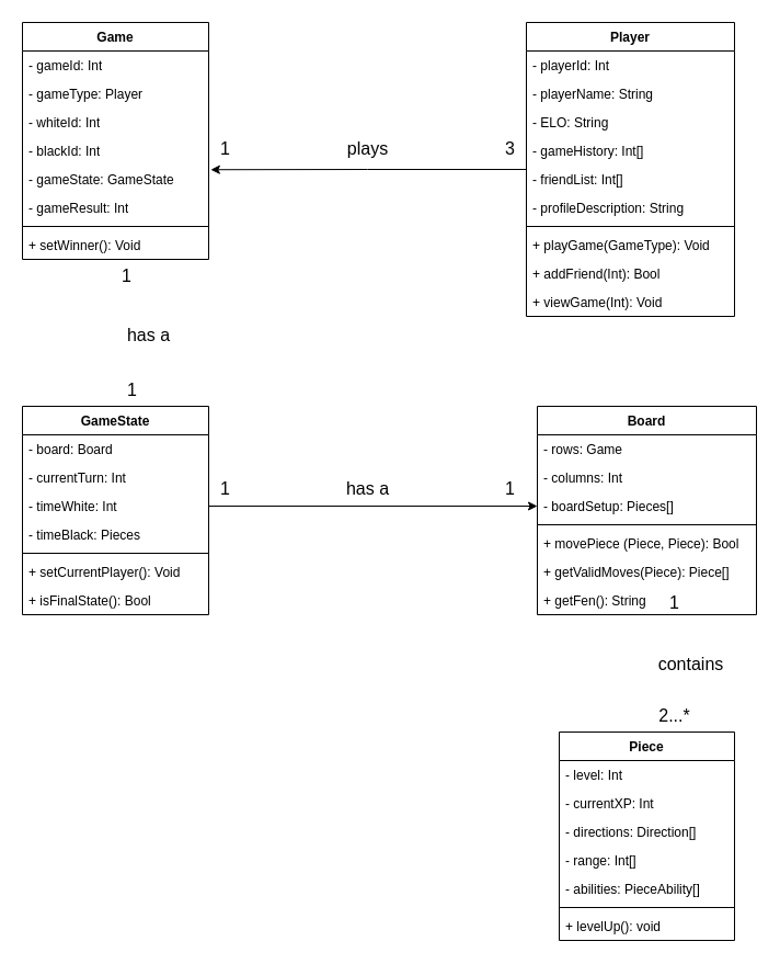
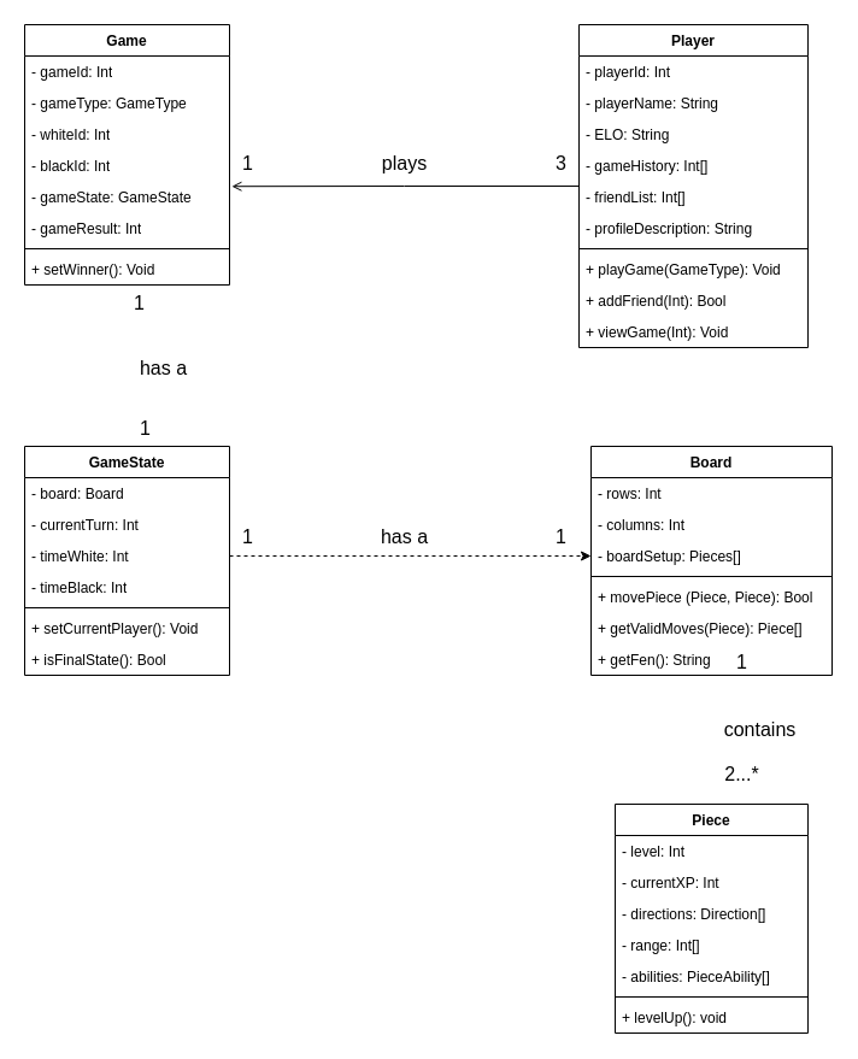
  <mxCell id="0" />
  <mxCell id="1" parent="0" />
  <mxCell id="2" value="Piece&lt;br&gt;" style="swimlane;fontStyle=1;align=center;verticalAlign=top;childLayout=stackLayout;horizontal=1;startSize=26;horizontalStack=0;resizeParent=1;resizeParentMax=0;resizeLast=0;collapsible=1;marginBottom=0;whiteSpace=wrap;html=1;" vertex="1" parent="1"><mxGeometry x="510" y="667" width="160" height="190" as="geometry" /></mxCell>
  <mxCell id="3" value="- level: Int" style="text;strokeColor=none;fillColor=none;align=left;verticalAlign=top;spacingLeft=4;spacingRight=4;overflow=hidden;rotatable=0;points=[[0,0.5],[1,0.5]];portConstraint=eastwest;whiteSpace=wrap;html=1;" vertex="1" parent="2"><mxGeometry y="26" width="160" height="26" as="geometry" /></mxCell>
  <mxCell id="4" value="- currentXP: Int" style="text;strokeColor=none;fillColor=none;align=left;verticalAlign=top;spacingLeft=4;spacingRight=4;overflow=hidden;rotatable=0;points=[[0,0.5],[1,0.5]];portConstraint=eastwest;whiteSpace=wrap;html=1;" vertex="1" parent="2"><mxGeometry y="52" width="160" height="26" as="geometry" /></mxCell>
  <mxCell id="5" value="- directions: Direction[]" style="text;strokeColor=none;fillColor=none;align=left;verticalAlign=top;spacingLeft=4;spacingRight=4;overflow=hidden;rotatable=0;points=[[0,0.5],[1,0.5]];portConstraint=eastwest;whiteSpace=wrap;html=1;" vertex="1" parent="2"><mxGeometry y="78" width="160" height="26" as="geometry" /></mxCell>
  <mxCell id="6" value="- range: Int[]" style="text;strokeColor=none;fillColor=none;align=left;verticalAlign=top;spacingLeft=4;spacingRight=4;overflow=hidden;rotatable=0;points=[[0,0.5],[1,0.5]];portConstraint=eastwest;whiteSpace=wrap;html=1;" vertex="1" parent="2"><mxGeometry y="104" width="160" height="26" as="geometry" /></mxCell>
  <mxCell id="7" value="- abilities: PieceAbility[]" style="text;strokeColor=none;fillColor=none;align=left;verticalAlign=top;spacingLeft=4;spacingRight=4;overflow=hidden;rotatable=0;points=[[0,0.5],[1,0.5]];portConstraint=eastwest;whiteSpace=wrap;html=1;" vertex="1" parent="2"><mxGeometry y="130" width="160" height="26" as="geometry" /></mxCell>
  <mxCell id="8" value="" style="line;strokeWidth=1;fillColor=none;align=left;verticalAlign=middle;spacingTop=-1;spacingLeft=3;spacingRight=3;rotatable=0;labelPosition=right;points=[];portConstraint=eastwest;strokeColor=inherit;" vertex="1" parent="2"><mxGeometry y="156" width="160" height="8" as="geometry" /></mxCell>
  <mxCell id="9" value="+ levelUp(): void" style="text;strokeColor=none;fillColor=none;align=left;verticalAlign=top;spacingLeft=4;spacingRight=4;overflow=hidden;rotatable=0;points=[[0,0.5],[1,0.5]];portConstraint=eastwest;whiteSpace=wrap;html=1;" vertex="1" parent="2"><mxGeometry y="164" width="160" height="26" as="geometry" /></mxCell>
  <mxCell id="10" value="GameState" style="swimlane;fontStyle=1;align=center;verticalAlign=top;childLayout=stackLayout;horizontal=1;startSize=26;horizontalStack=0;resizeParent=1;resizeParentMax=0;resizeLast=0;collapsible=1;marginBottom=0;whiteSpace=wrap;html=1;" vertex="1" parent="1"><mxGeometry x="20" y="370" width="170" height="190" as="geometry" /></mxCell>
  <mxCell id="11" value="- board: Board" style="text;strokeColor=none;fillColor=none;align=left;verticalAlign=top;spacingLeft=4;spacingRight=4;overflow=hidden;rotatable=0;points=[[0,0.5],[1,0.5]];portConstraint=eastwest;whiteSpace=wrap;html=1;" vertex="1" parent="10"><mxGeometry y="26" width="170" height="26" as="geometry" /></mxCell>
  <mxCell id="12" value="- currentTurn: Int" style="text;strokeColor=none;fillColor=none;align=left;verticalAlign=top;spacingLeft=4;spacingRight=4;overflow=hidden;rotatable=0;points=[[0,0.5],[1,0.5]];portConstraint=eastwest;whiteSpace=wrap;html=1;" vertex="1" parent="10"><mxGeometry y="52" width="170" height="26" as="geometry" /></mxCell>
  <mxCell id="13" value="- timeWhite: Int" style="text;strokeColor=none;fillColor=none;align=left;verticalAlign=top;spacingLeft=4;spacingRight=4;overflow=hidden;rotatable=0;points=[[0,0.5],[1,0.5]];portConstraint=eastwest;whiteSpace=wrap;html=1;" vertex="1" parent="10"><mxGeometry y="78" width="170" height="26" as="geometry" /></mxCell>
- <mxCell id="14" value="- timeBlack: Pieces" style="text;strokeColor=none;fillColor=none;align=left;verticalAlign=top;spacingLeft=4;spacingRight=4;overflow=hidden;rotatable=0;points=[[0,0.5],[1,0.5]];portConstraint=eastwest;whiteSpace=wrap;html=1;" vertex="1" parent="10"><mxGeometry y="104" width="170" height="26" as="geometry" /></mxCell>
+ <mxCell id="14" value="- timeBlack: Int" style="text;strokeColor=none;fillColor=none;align=left;verticalAlign=top;spacingLeft=4;spacingRight=4;overflow=hidden;rotatable=0;points=[[0,0.5],[1,0.5]];portConstraint=eastwest;whiteSpace=wrap;html=1;" vertex="1" parent="10"><mxGeometry y="104" width="170" height="26" as="geometry" /></mxCell>
  <mxCell id="15" value="" style="line;strokeWidth=1;fillColor=none;align=left;verticalAlign=middle;spacingTop=-1;spacingLeft=3;spacingRight=3;rotatable=0;labelPosition=right;points=[];portConstraint=eastwest;strokeColor=inherit;" vertex="1" parent="10"><mxGeometry y="130" width="170" height="8" as="geometry" /></mxCell>
  <mxCell id="16" value="+ setCurrentPlayer(): Void" style="text;strokeColor=none;fillColor=none;align=left;verticalAlign=top;spacingLeft=4;spacingRight=4;overflow=hidden;rotatable=0;points=[[0,0.5],[1,0.5]];portConstraint=eastwest;whiteSpace=wrap;html=1;" vertex="1" parent="10"><mxGeometry y="138" width="170" height="26" as="geometry" /></mxCell>
  <mxCell id="17" value="+ isFinalState(): Bool" style="text;strokeColor=none;fillColor=none;align=left;verticalAlign=top;spacingLeft=4;spacingRight=4;overflow=hidden;rotatable=0;points=[[0,0.5],[1,0.5]];portConstraint=eastwest;whiteSpace=wrap;html=1;" vertex="1" parent="10"><mxGeometry y="164" width="170" height="26" as="geometry" /></mxCell>
  <mxCell id="18" value="Board" style="swimlane;fontStyle=1;align=center;verticalAlign=top;childLayout=stackLayout;horizontal=1;startSize=26;horizontalStack=0;resizeParent=1;resizeParentMax=0;resizeLast=0;collapsible=1;marginBottom=0;whiteSpace=wrap;html=1;" vertex="1" parent="1"><mxGeometry x="490" y="370" width="200" height="190" as="geometry" /></mxCell>
- <mxCell id="19" value="- rows: Game" style="text;strokeColor=none;fillColor=none;align=left;verticalAlign=top;spacingLeft=4;spacingRight=4;overflow=hidden;rotatable=0;points=[[0,0.5],[1,0.5]];portConstraint=eastwest;whiteSpace=wrap;html=1;" vertex="1" parent="18"><mxGeometry y="26" width="200" height="26" as="geometry" /></mxCell>
+ <mxCell id="19" value="- rows: Int" style="text;strokeColor=none;fillColor=none;align=left;verticalAlign=top;spacingLeft=4;spacingRight=4;overflow=hidden;rotatable=0;points=[[0,0.5],[1,0.5]];portConstraint=eastwest;whiteSpace=wrap;html=1;" vertex="1" parent="18"><mxGeometry y="26" width="200" height="26" as="geometry" /></mxCell>
  <mxCell id="20" value="- columns: Int" style="text;strokeColor=none;fillColor=none;align=left;verticalAlign=top;spacingLeft=4;spacingRight=4;overflow=hidden;rotatable=0;points=[[0,0.5],[1,0.5]];portConstraint=eastwest;whiteSpace=wrap;html=1;" vertex="1" parent="18"><mxGeometry y="52" width="200" height="26" as="geometry" /></mxCell>
  <mxCell id="21" value="- boardSetup: Pieces[]" style="text;strokeColor=none;fillColor=none;align=left;verticalAlign=top;spacingLeft=4;spacingRight=4;overflow=hidden;rotatable=0;points=[[0,0.5],[1,0.5]];portConstraint=eastwest;whiteSpace=wrap;html=1;" vertex="1" parent="18"><mxGeometry y="78" width="200" height="26" as="geometry" /></mxCell>
  <mxCell id="22" value="" style="line;strokeWidth=1;fillColor=none;align=left;verticalAlign=middle;spacingTop=-1;spacingLeft=3;spacingRight=3;rotatable=0;labelPosition=right;points=[];portConstraint=eastwest;strokeColor=inherit;" vertex="1" parent="18"><mxGeometry y="104" width="200" height="8" as="geometry" /></mxCell>
  <mxCell id="23" value="+ movePiece (Piece, Piece): Bool" style="text;strokeColor=none;fillColor=none;align=left;verticalAlign=top;spacingLeft=4;spacingRight=4;overflow=hidden;rotatable=0;points=[[0,0.5],[1,0.5]];portConstraint=eastwest;whiteSpace=wrap;html=1;" vertex="1" parent="18"><mxGeometry y="112" width="200" height="26" as="geometry" /></mxCell>
  <mxCell id="24" value="+ getValidMoves(Piece): Piece[]" style="text;strokeColor=none;fillColor=none;align=left;verticalAlign=top;spacingLeft=4;spacingRight=4;overflow=hidden;rotatable=0;points=[[0,0.5],[1,0.5]];portConstraint=eastwest;whiteSpace=wrap;html=1;" vertex="1" parent="18"><mxGeometry y="138" width="200" height="26" as="geometry" /></mxCell>
  <mxCell id="25" value="+ getFen(): String" style="text;strokeColor=none;fillColor=none;align=left;verticalAlign=top;spacingLeft=4;spacingRight=4;overflow=hidden;rotatable=0;points=[[0,0.5],[1,0.5]];portConstraint=eastwest;whiteSpace=wrap;html=1;" vertex="1" parent="18"><mxGeometry y="164" width="200" height="26" as="geometry" /></mxCell>
- <mxCell id="26" value="&lt;font style=&quot;font-size: 16px;&quot;&gt;2...*&lt;/font&gt;" style="text;html=1;align=center;verticalAlign=middle;resizable=0;points=[];autosize=1;strokeColor=none;fillColor=none;" vertex="1" parent="1"><mxGeometry x="590" y="637" width="50" height="30" as="geometry" /></mxCell>
+ <mxCell id="26" value="&lt;font style=&quot;font-size: 16px;&quot;&gt;2...*&lt;/font&gt;" style="text;html=1;align=center;verticalAlign=middle;resizable=0;points=[];autosize=1;strokeColor=none;fillColor=none;" vertex="1" parent="1"><mxGeometry x="590" y="627" width="50" height="30" as="geometry" /></mxCell>
  <mxCell id="27" value="&lt;font style=&quot;font-size: 16px;&quot;&gt;1&lt;/font&gt;" style="text;html=1;align=center;verticalAlign=middle;resizable=0;points=[];autosize=1;strokeColor=none;fillColor=none;" vertex="1" parent="1"><mxGeometry x="600" y="534" width="30" height="30" as="geometry" /></mxCell>
  <mxCell id="28" value="&lt;font style=&quot;font-size: 16px;&quot;&gt;1&lt;/font&gt;" style="text;html=1;align=center;verticalAlign=middle;resizable=0;points=[];autosize=1;strokeColor=none;fillColor=none;" vertex="1" parent="1"><mxGeometry x="190" y="430" width="30" height="30" as="geometry" /></mxCell>
- <mxCell id="29" style="edgeStyle=orthogonalEdgeStyle;rounded=0;orthogonalLoop=1;jettySize=auto;html=1;exitX=1;exitY=0.5;exitDx=0;exitDy=0;entryX=0;entryY=0.5;entryDx=0;entryDy=0;" edge="1" parent="1" source="13" target="21"><mxGeometry relative="1" as="geometry" /></mxCell>
+ <mxCell id="29" style="edgeStyle=orthogonalEdgeStyle;rounded=0;orthogonalLoop=1;jettySize=auto;html=1;exitX=1;exitY=0.5;exitDx=0;exitDy=0;entryX=0;entryY=0.5;entryDx=0;entryDy=0;dashed=1;" edge="1" parent="1" source="13" target="21"><mxGeometry relative="1" as="geometry" /></mxCell>
  <mxCell id="30" value="&lt;font style=&quot;font-size: 16px;&quot;&gt;1&lt;/font&gt;" style="text;html=1;align=center;verticalAlign=middle;resizable=0;points=[];autosize=1;strokeColor=none;fillColor=none;" vertex="1" parent="1"><mxGeometry x="450" y="430" width="30" height="30" as="geometry" /></mxCell>
  <mxCell id="31" value="&lt;span style=&quot;font-size: 16px;&quot;&gt;has a&lt;/span&gt;" style="text;html=1;align=center;verticalAlign=middle;resizable=0;points=[];autosize=1;strokeColor=none;fillColor=none;" vertex="1" parent="1"><mxGeometry x="305" y="430" width="60" height="30" as="geometry" /></mxCell>
  <mxCell id="32" value="&lt;font style=&quot;font-size: 16px;&quot;&gt;contains&lt;/font&gt;" style="text;html=1;align=center;verticalAlign=middle;resizable=0;points=[];autosize=1;strokeColor=none;fillColor=none;" vertex="1" parent="1"><mxGeometry x="590" y="590" width="80" height="30" as="geometry" /></mxCell>
  <mxCell id="33" value="Game" style="swimlane;fontStyle=1;align=center;verticalAlign=top;childLayout=stackLayout;horizontal=1;startSize=26;horizontalStack=0;resizeParent=1;resizeParentMax=0;resizeLast=0;collapsible=1;marginBottom=0;whiteSpace=wrap;html=1;" vertex="1" parent="1"><mxGeometry x="20" y="20" width="170" height="216" as="geometry" /></mxCell>
  <mxCell id="34" value="- gameId: Int" style="text;strokeColor=none;fillColor=none;align=left;verticalAlign=top;spacingLeft=4;spacingRight=4;overflow=hidden;rotatable=0;points=[[0,0.5],[1,0.5]];portConstraint=eastwest;whiteSpace=wrap;html=1;" vertex="1" parent="33"><mxGeometry y="26" width="170" height="26" as="geometry" /></mxCell>
- <mxCell id="35" value="- gameType: Player" style="text;strokeColor=none;fillColor=none;align=left;verticalAlign=top;spacingLeft=4;spacingRight=4;overflow=hidden;rotatable=0;points=[[0,0.5],[1,0.5]];portConstraint=eastwest;whiteSpace=wrap;html=1;" vertex="1" parent="33"><mxGeometry y="52" width="170" height="26" as="geometry" /></mxCell>
+ <mxCell id="35" value="- gameType: GameType" style="text;strokeColor=none;fillColor=none;align=left;verticalAlign=top;spacingLeft=4;spacingRight=4;overflow=hidden;rotatable=0;points=[[0,0.5],[1,0.5]];portConstraint=eastwest;whiteSpace=wrap;html=1;" vertex="1" parent="33"><mxGeometry y="52" width="170" height="26" as="geometry" /></mxCell>
  <mxCell id="36" value="- whiteId: Int" style="text;strokeColor=none;fillColor=none;align=left;verticalAlign=top;spacingLeft=4;spacingRight=4;overflow=hidden;rotatable=0;points=[[0,0.5],[1,0.5]];portConstraint=eastwest;whiteSpace=wrap;html=1;" vertex="1" parent="33"><mxGeometry y="78" width="170" height="26" as="geometry" /></mxCell>
  <mxCell id="37" value="- blackId: Int" style="text;strokeColor=none;fillColor=none;align=left;verticalAlign=top;spacingLeft=4;spacingRight=4;overflow=hidden;rotatable=0;points=[[0,0.5],[1,0.5]];portConstraint=eastwest;whiteSpace=wrap;html=1;" vertex="1" parent="33"><mxGeometry y="104" width="170" height="26" as="geometry" /></mxCell>
  <mxCell id="38" value="- gameState: GameState" style="text;strokeColor=none;fillColor=none;align=left;verticalAlign=top;spacingLeft=4;spacingRight=4;overflow=hidden;rotatable=0;points=[[0,0.5],[1,0.5]];portConstraint=eastwest;whiteSpace=wrap;html=1;" vertex="1" parent="33"><mxGeometry y="130" width="170" height="26" as="geometry" /></mxCell>
  <mxCell id="39" value="- gameResult: Int" style="text;strokeColor=none;fillColor=none;align=left;verticalAlign=top;spacingLeft=4;spacingRight=4;overflow=hidden;rotatable=0;points=[[0,0.5],[1,0.5]];portConstraint=eastwest;whiteSpace=wrap;html=1;" vertex="1" parent="33"><mxGeometry y="156" width="170" height="26" as="geometry" /></mxCell>
  <mxCell id="40" value="" style="line;strokeWidth=1;fillColor=none;align=left;verticalAlign=middle;spacingTop=-1;spacingLeft=3;spacingRight=3;rotatable=0;labelPosition=right;points=[];portConstraint=eastwest;strokeColor=inherit;" vertex="1" parent="33"><mxGeometry y="182" width="170" height="8" as="geometry" /></mxCell>
  <mxCell id="41" value="+ setWinner(): Void" style="text;strokeColor=none;fillColor=none;align=left;verticalAlign=top;spacingLeft=4;spacingRight=4;overflow=hidden;rotatable=0;points=[[0,0.5],[1,0.5]];portConstraint=eastwest;whiteSpace=wrap;html=1;" vertex="1" parent="33"><mxGeometry y="190" width="170" height="26" as="geometry" /></mxCell>
  <mxCell id="42" value="&lt;font style=&quot;font-size: 16px;&quot;&gt;1&lt;/font&gt;" style="text;html=1;align=center;verticalAlign=middle;resizable=0;points=[];autosize=1;strokeColor=none;fillColor=none;" vertex="1" parent="1"><mxGeometry x="100" y="236" width="30" height="30" as="geometry" /></mxCell>
  <mxCell id="43" value="&lt;font style=&quot;font-size: 16px;&quot;&gt;1&lt;/font&gt;" style="text;html=1;align=center;verticalAlign=middle;resizable=0;points=[];autosize=1;strokeColor=none;fillColor=none;" vertex="1" parent="1"><mxGeometry x="105" y="340" width="30" height="30" as="geometry" /></mxCell>
  <mxCell id="44" value="&lt;font style=&quot;font-size: 16px;&quot;&gt;has a&lt;/font&gt;" style="text;html=1;align=center;verticalAlign=middle;resizable=0;points=[];autosize=1;strokeColor=none;fillColor=none;" vertex="1" parent="1"><mxGeometry x="105" y="290" width="60" height="30" as="geometry" /></mxCell>
- <mxCell id="45" style="edgeStyle=orthogonalEdgeStyle;rounded=0;orthogonalLoop=1;jettySize=auto;html=1;entryX=1.011;entryY=0.163;entryDx=0;entryDy=0;entryPerimeter=0;" edge="1" parent="1" source="46" target="38"><mxGeometry relative="1" as="geometry" /></mxCell>
+ <mxCell id="45" style="edgeStyle=orthogonalEdgeStyle;rounded=0;orthogonalLoop=1;jettySize=auto;html=1;entryX=1.011;entryY=0.163;entryDx=0;entryDy=0;entryPerimeter=0;endArrow=open;" edge="1" parent="1" source="46" target="38"><mxGeometry relative="1" as="geometry" /></mxCell>
  <mxCell id="46" value="Player" style="swimlane;fontStyle=1;align=center;verticalAlign=top;childLayout=stackLayout;horizontal=1;startSize=26;horizontalStack=0;resizeParent=1;resizeParentMax=0;resizeLast=0;collapsible=1;marginBottom=0;whiteSpace=wrap;html=1;" vertex="1" parent="1"><mxGeometry x="480" y="20" width="190" height="268" as="geometry" /></mxCell>
  <mxCell id="47" value="- playerId: Int" style="text;strokeColor=none;fillColor=none;align=left;verticalAlign=top;spacingLeft=4;spacingRight=4;overflow=hidden;rotatable=0;points=[[0,0.5],[1,0.5]];portConstraint=eastwest;whiteSpace=wrap;html=1;" vertex="1" parent="46"><mxGeometry y="26" width="190" height="26" as="geometry" /></mxCell>
  <mxCell id="48" value="- playerName: String" style="text;strokeColor=none;fillColor=none;align=left;verticalAlign=top;spacingLeft=4;spacingRight=4;overflow=hidden;rotatable=0;points=[[0,0.5],[1,0.5]];portConstraint=eastwest;whiteSpace=wrap;html=1;" vertex="1" parent="46"><mxGeometry y="52" width="190" height="26" as="geometry" /></mxCell>
  <mxCell id="49" value="- ELO: String" style="text;strokeColor=none;fillColor=none;align=left;verticalAlign=top;spacingLeft=4;spacingRight=4;overflow=hidden;rotatable=0;points=[[0,0.5],[1,0.5]];portConstraint=eastwest;whiteSpace=wrap;html=1;" vertex="1" parent="46"><mxGeometry y="78" width="190" height="26" as="geometry" /></mxCell>
  <mxCell id="50" value="- gameHistory: Int[]" style="text;strokeColor=none;fillColor=none;align=left;verticalAlign=top;spacingLeft=4;spacingRight=4;overflow=hidden;rotatable=0;points=[[0,0.5],[1,0.5]];portConstraint=eastwest;whiteSpace=wrap;html=1;" vertex="1" parent="46"><mxGeometry y="104" width="190" height="26" as="geometry" /></mxCell>
  <mxCell id="51" value="- friendList: Int[]" style="text;strokeColor=none;fillColor=none;align=left;verticalAlign=top;spacingLeft=4;spacingRight=4;overflow=hidden;rotatable=0;points=[[0,0.5],[1,0.5]];portConstraint=eastwest;whiteSpace=wrap;html=1;" vertex="1" parent="46"><mxGeometry y="130" width="190" height="26" as="geometry" /></mxCell>
  <mxCell id="52" value="- profileDescription: String" style="text;strokeColor=none;fillColor=none;align=left;verticalAlign=top;spacingLeft=4;spacingRight=4;overflow=hidden;rotatable=0;points=[[0,0.5],[1,0.5]];portConstraint=eastwest;whiteSpace=wrap;html=1;" vertex="1" parent="46"><mxGeometry y="156" width="190" height="26" as="geometry" /></mxCell>
  <mxCell id="53" value="" style="line;strokeWidth=1;fillColor=none;align=left;verticalAlign=middle;spacingTop=-1;spacingLeft=3;spacingRight=3;rotatable=0;labelPosition=right;points=[];portConstraint=eastwest;strokeColor=inherit;" vertex="1" parent="46"><mxGeometry y="182" width="190" height="8" as="geometry" /></mxCell>
  <mxCell id="54" value="+ playGame(GameType): Void" style="text;strokeColor=none;fillColor=none;align=left;verticalAlign=top;spacingLeft=4;spacingRight=4;overflow=hidden;rotatable=0;points=[[0,0.5],[1,0.5]];portConstraint=eastwest;whiteSpace=wrap;html=1;" vertex="1" parent="46"><mxGeometry y="190" width="190" height="26" as="geometry" /></mxCell>
  <mxCell id="55" value="+ addFriend(Int): Bool" style="text;strokeColor=none;fillColor=none;align=left;verticalAlign=top;spacingLeft=4;spacingRight=4;overflow=hidden;rotatable=0;points=[[0,0.5],[1,0.5]];portConstraint=eastwest;whiteSpace=wrap;html=1;" vertex="1" parent="46"><mxGeometry y="216" width="190" height="26" as="geometry" /></mxCell>
  <mxCell id="56" value="+ viewGame(Int): Void" style="text;strokeColor=none;fillColor=none;align=left;verticalAlign=top;spacingLeft=4;spacingRight=4;overflow=hidden;rotatable=0;points=[[0,0.5],[1,0.5]];portConstraint=eastwest;whiteSpace=wrap;html=1;" vertex="1" parent="46"><mxGeometry y="242" width="190" height="26" as="geometry" /></mxCell>
  <mxCell id="57" value="&lt;font style=&quot;font-size: 16px;&quot;&gt;3&lt;/font&gt;" style="text;html=1;align=center;verticalAlign=middle;resizable=0;points=[];autosize=1;strokeColor=none;fillColor=none;" vertex="1" parent="1"><mxGeometry x="450" y="120" width="30" height="30" as="geometry" /></mxCell>
  <mxCell id="58" value="&lt;font style=&quot;font-size: 16px;&quot;&gt;1&lt;/font&gt;" style="text;html=1;align=center;verticalAlign=middle;resizable=0;points=[];autosize=1;strokeColor=none;fillColor=none;" vertex="1" parent="1"><mxGeometry x="190" y="120" width="30" height="30" as="geometry" /></mxCell>
  <mxCell id="59" value="&lt;font style=&quot;font-size: 16px;&quot;&gt;plays&lt;/font&gt;" style="text;html=1;align=center;verticalAlign=middle;resizable=0;points=[];autosize=1;strokeColor=none;fillColor=none;" vertex="1" parent="1"><mxGeometry x="305" y="120" width="60" height="30" as="geometry" /></mxCell>
